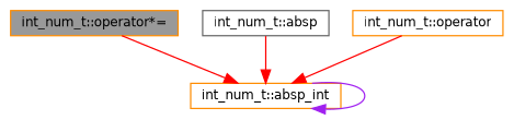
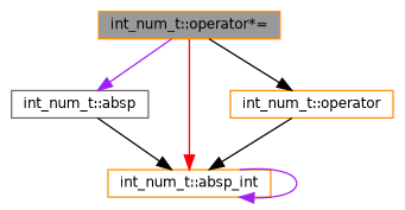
  digraph {
    rankdir=TB
    node [color=darkorange fillcolor=white fontname=Helvetica fontsize=10 shape=box style=filled]
    edge [color=purple fontname=Helvetica fontsize=10 labelfontname=Helvetica labelfontsize=10 style=solid]
    n1 [fillcolor=grey60 fontcolor=black height=0.2 label="int_num_t::operator*=" width=0.4]
    n2 [color=gray40 height=0.2 label="int_num_t::absp" width=0.4]
    n3 [height=0.2 label="int_num_t::absp_int" width=0.4]
    n4 [height=0.2 label="int_num_t::operator" width=0.4]
+   n1 -> n2
    n1 -> n3 [color=red]
-   n2 -> n3 [color=red]
+   n1 -> n4 [color=black]
+   n2 -> n3 [color=black]
    n3 -> n3
-   n4 -> n3 [color=red]
+   n4 -> n3 [color=black]
  }
